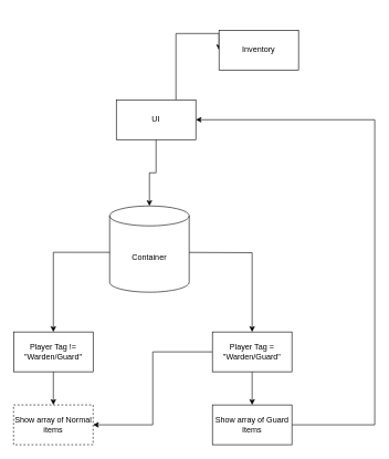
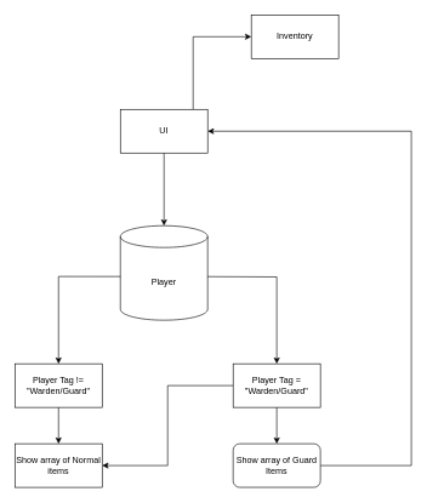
  <mxCell id="0" />
  <mxCell id="1" parent="0" />
  <mxCell id="2" style="edgeStyle=orthogonalEdgeStyle;rounded=0;orthogonalLoop=1;jettySize=auto;html=1;exitX=0.083;exitY=0.538;exitDx=0;exitDy=0;exitPerimeter=0;" edge="1" parent="1" source="9" target="8"><mxGeometry relative="1" as="geometry"><mxPoint x="155" y="380" as="sourcePoint" /></mxGeometry></mxCell>
  <mxCell id="3" style="edgeStyle=orthogonalEdgeStyle;rounded=0;orthogonalLoop=1;jettySize=auto;html=1;" edge="1" parent="1" target="6"><mxGeometry relative="1" as="geometry"><mxPoint x="275" y="380" as="sourcePoint" /></mxGeometry></mxCell>
  <mxCell id="4" style="edgeStyle=orthogonalEdgeStyle;rounded=0;orthogonalLoop=1;jettySize=auto;html=1;" edge="1" parent="1" source="6" target="15"><mxGeometry relative="1" as="geometry" /></mxCell>
  <mxCell id="5" style="edgeStyle=orthogonalEdgeStyle;rounded=0;orthogonalLoop=1;jettySize=auto;html=1;entryX=1;entryY=0.5;entryDx=0;entryDy=0;" edge="1" parent="1" source="6" target="10"><mxGeometry relative="1" as="geometry" /></mxCell>
  <mxCell id="6" value="Player Tag = &quot;Warden/Guard&quot;" style="rounded=0;whiteSpace=wrap;html=1;" vertex="1" parent="1"><mxGeometry x="320" y="500" width="120" height="60" as="geometry" /></mxCell>
  <mxCell id="7" style="edgeStyle=orthogonalEdgeStyle;rounded=0;orthogonalLoop=1;jettySize=auto;html=1;entryX=0.5;entryY=0;entryDx=0;entryDy=0;" edge="1" parent="1" source="8" target="10"><mxGeometry relative="1" as="geometry" /></mxCell>
  <mxCell id="8" value="Player Tag != &quot;Warden/Guard&quot;" style="rounded=0;whiteSpace=wrap;html=1;" vertex="1" parent="1"><mxGeometry x="20" y="500" width="120" height="60" as="geometry" /></mxCell>
- <mxCell id="9" value="Container" style="shape=cylinder3;whiteSpace=wrap;html=1;boundedLbl=1;backgroundOutline=1;size=15;" vertex="1" parent="1"><mxGeometry x="165" y="310" width="120" height="130" as="geometry" /></mxCell>
- <mxCell id="10" value="Show array of Normal items" style="rounded=0;whiteSpace=wrap;html=1;dashed=1;" vertex="1" parent="1"><mxGeometry x="20" y="610" width="120" height="60" as="geometry" /></mxCell>
+ <mxCell id="9" value="Player" style="shape=cylinder3;whiteSpace=wrap;html=1;boundedLbl=1;backgroundOutline=1;size=15;" vertex="1" parent="1"><mxGeometry x="165" y="310" width="120" height="130" as="geometry" /></mxCell>
+ <mxCell id="10" value="Show array of Normal items" style="rounded=0;whiteSpace=wrap;html=1;" vertex="1" parent="1"><mxGeometry x="20" y="610" width="120" height="60" as="geometry" /></mxCell>
  <mxCell id="11" style="edgeStyle=orthogonalEdgeStyle;rounded=0;orthogonalLoop=1;jettySize=auto;html=1;entryX=0.5;entryY=0;entryDx=0;entryDy=0;entryPerimeter=0;" edge="1" parent="1" source="13" target="9"><mxGeometry relative="1" as="geometry" /></mxCell>
  <mxCell id="12" style="edgeStyle=orthogonalEdgeStyle;rounded=0;orthogonalLoop=1;jettySize=auto;html=1;entryX=0;entryY=0.5;entryDx=0;entryDy=0;" edge="1" parent="1" source="13" target="16"><mxGeometry relative="1" as="geometry"><Array as="points"><mxPoint x="265" y="50" /></Array></mxGeometry></mxCell>
- <mxCell id="13" value="UI" style="rounded=0;whiteSpace=wrap;html=1;" vertex="1" parent="1"><mxGeometry x="175" y="150" width="120" height="60" as="geometry" /></mxCell>
+ <mxCell id="13" value="UI" style="rounded=0;whiteSpace=wrap;html=1;" vertex="1" parent="1"><mxGeometry x="165" y="150" width="120" height="60" as="geometry" /></mxCell>
  <mxCell id="14" style="edgeStyle=orthogonalEdgeStyle;rounded=0;orthogonalLoop=1;jettySize=auto;html=1;entryX=1;entryY=0.5;entryDx=0;entryDy=0;" edge="1" parent="1" source="15" target="13"><mxGeometry relative="1" as="geometry"><Array as="points"><mxPoint x="565" y="640" /><mxPoint x="565" y="180" /></Array></mxGeometry></mxCell>
- <mxCell id="15" value="Show array of Guard Items" style="rounded=0;whiteSpace=wrap;html=1;" vertex="1" parent="1"><mxGeometry x="320" y="610" width="120" height="60" as="geometry" /></mxCell>
- <mxCell id="16" value="Inventory" style="rounded=0;whiteSpace=wrap;html=1;" vertex="1" parent="1"><mxGeometry x="330" y="45" width="120" height="60" as="geometry" /></mxCell>
+ <mxCell id="15" value="Show array of Guard Items" style="whiteSpace=wrap;html=1;rounded=1;" vertex="1" parent="1"><mxGeometry x="320" y="610" width="120" height="60" as="geometry" /></mxCell>
+ <mxCell id="16" value="Inventory" style="rounded=0;whiteSpace=wrap;html=1;" vertex="1" parent="1"><mxGeometry x="345" y="20" width="120" height="60" as="geometry" /></mxCell>
